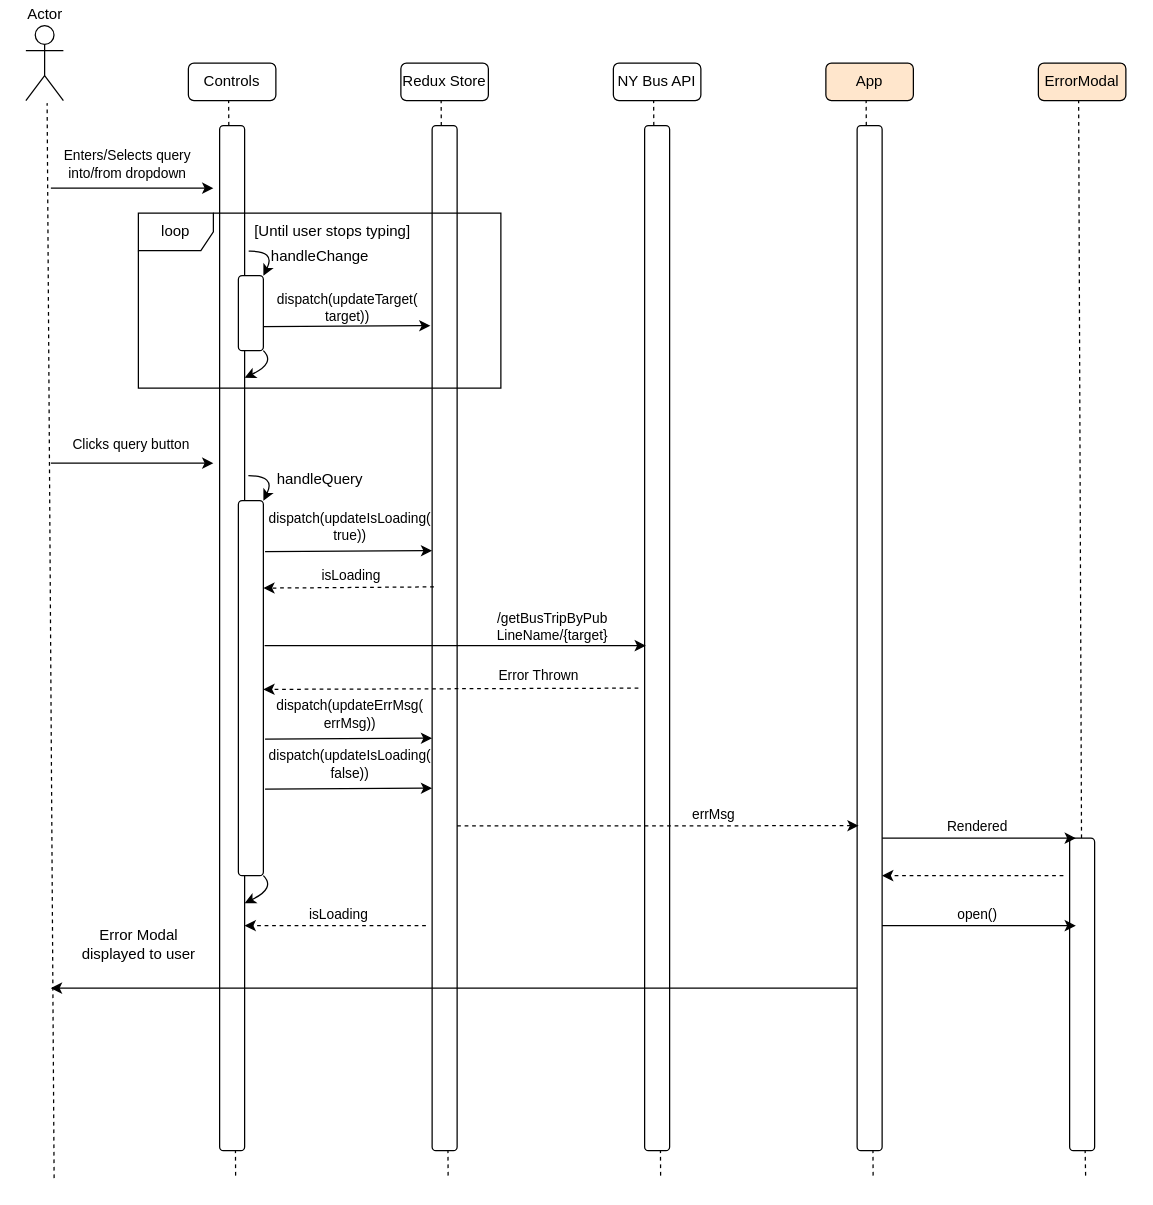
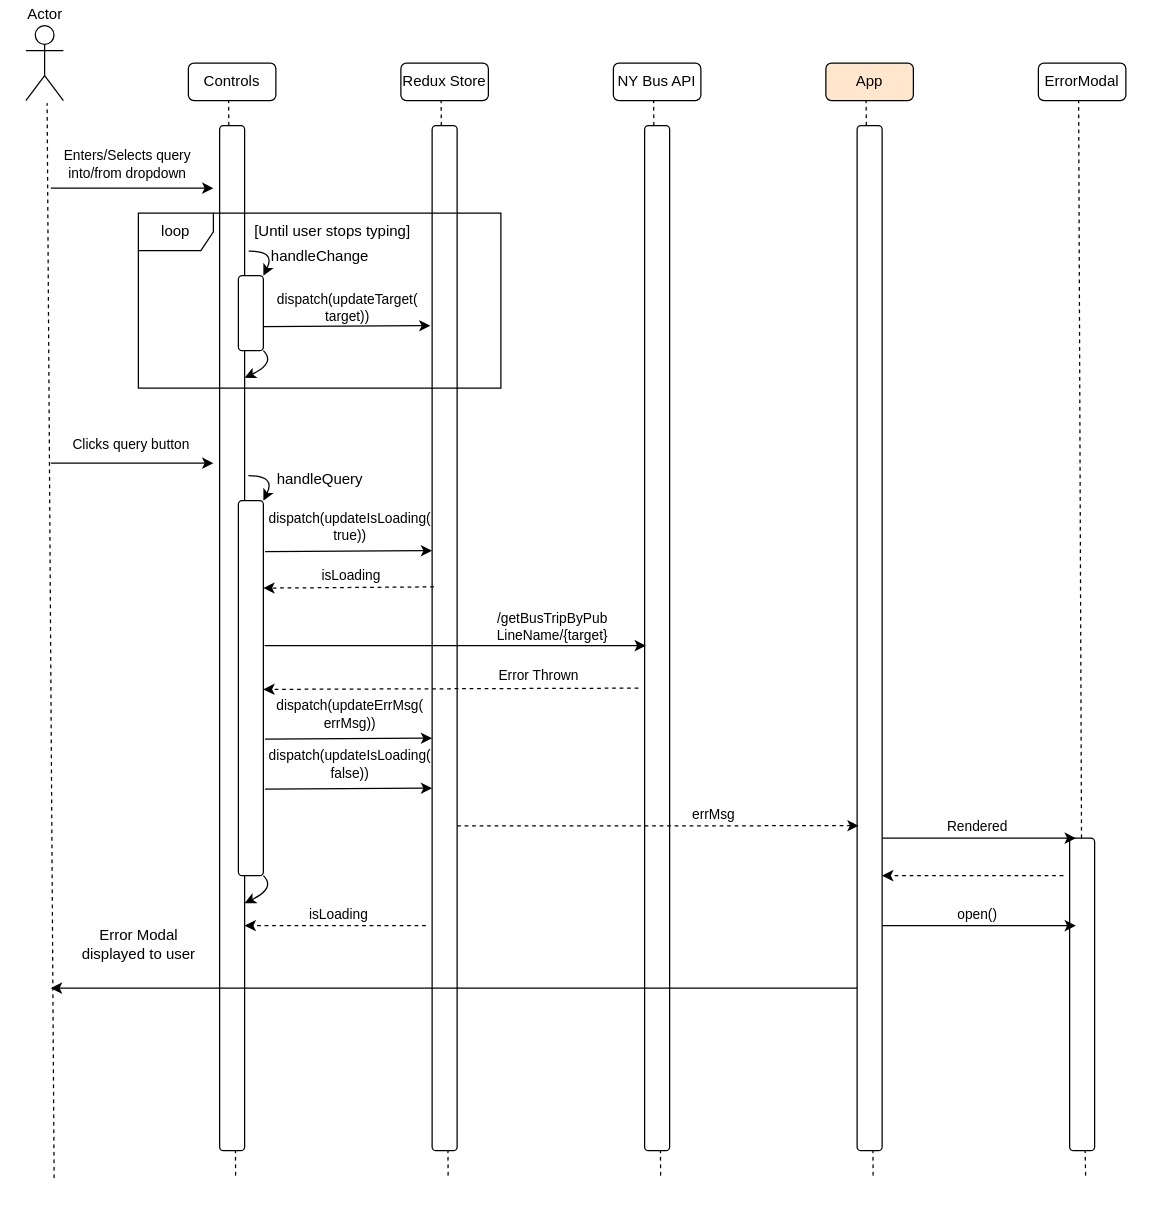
  <mxCell id="0" />
  <mxCell id="1" parent="0" />
  <mxCell id="2" value="Actor" style="shape=umlActor;verticalLabelPosition=top;verticalAlign=bottom;html=1;outlineConnect=0;labelPosition=center;align=center;" vertex="1" parent="1"><mxGeometry x="20" y="20" width="30" height="60" as="geometry" /></mxCell>
  <mxCell id="3" value="" style="endArrow=none;dashed=1;html=1;rounded=0;" edge="1" parent="1"><mxGeometry width="50" height="50" relative="1" as="geometry"><mxPoint x="42.59" y="942" as="sourcePoint" /><mxPoint x="37" y="82" as="targetPoint" /></mxGeometry></mxCell>
  <mxCell id="4" value="Controls" style="rounded=1;whiteSpace=wrap;html=1;" vertex="1" parent="1"><mxGeometry x="150" y="50" width="70" height="30" as="geometry" /></mxCell>
  <mxCell id="5" value="" style="endArrow=none;dashed=1;html=1;rounded=0;" edge="1" parent="1" source="15"><mxGeometry width="50" height="50" relative="1" as="geometry"><mxPoint x="187.8" y="940" as="sourcePoint" /><mxPoint x="182.21" y="80" as="targetPoint" /></mxGeometry></mxCell>
  <mxCell id="6" value="Redux Store" style="rounded=1;whiteSpace=wrap;html=1;" vertex="1" parent="1"><mxGeometry x="320" y="50" width="70" height="30" as="geometry" /></mxCell>
  <mxCell id="7" value="" style="endArrow=none;dashed=1;html=1;rounded=0;" edge="1" parent="1"><mxGeometry width="50" height="50" relative="1" as="geometry"><mxPoint x="357.8" y="940" as="sourcePoint" /><mxPoint x="352.21" y="80" as="targetPoint" /></mxGeometry></mxCell>
  <mxCell id="8" value="NY Bus API" style="rounded=1;whiteSpace=wrap;html=1;" vertex="1" parent="1"><mxGeometry x="490" y="50" width="70" height="30" as="geometry" /></mxCell>
  <mxCell id="9" value="" style="endArrow=none;dashed=1;html=1;rounded=0;" edge="1" parent="1" source="18"><mxGeometry width="50" height="50" relative="1" as="geometry"><mxPoint x="527.8" y="940" as="sourcePoint" /><mxPoint x="522.21" y="80" as="targetPoint" /></mxGeometry></mxCell>
  <mxCell id="10" value="App" style="rounded=1;whiteSpace=wrap;html=1;fillColor=#ffe6cc;" vertex="1" parent="1"><mxGeometry x="660" y="50" width="70" height="30" as="geometry" /></mxCell>
  <mxCell id="11" value="" style="endArrow=none;dashed=1;html=1;rounded=0;" edge="1" parent="1" source="20"><mxGeometry width="50" height="50" relative="1" as="geometry"><mxPoint x="697.8" y="940" as="sourcePoint" /><mxPoint x="692.21" y="80" as="targetPoint" /></mxGeometry></mxCell>
- <mxCell id="12" value="ErrorModal" style="rounded=1;whiteSpace=wrap;html=1;fillColor=#ffe6cc;" vertex="1" parent="1"><mxGeometry x="830" y="50" width="70" height="30" as="geometry" /></mxCell>
+ <mxCell id="12" value="ErrorModal" style="rounded=1;whiteSpace=wrap;html=1;" vertex="1" parent="1"><mxGeometry x="830" y="50" width="70" height="30" as="geometry" /></mxCell>
  <mxCell id="13" value="" style="endArrow=none;dashed=1;html=1;rounded=0;" edge="1" parent="1" source="54"><mxGeometry width="50" height="50" relative="1" as="geometry"><mxPoint x="867.8" y="940" as="sourcePoint" /><mxPoint x="862.21" y="80" as="targetPoint" /></mxGeometry></mxCell>
  <mxCell id="14" value="" style="endArrow=none;dashed=1;html=1;rounded=0;" edge="1" parent="1" target="15"><mxGeometry width="50" height="50" relative="1" as="geometry"><mxPoint x="187.8" y="940" as="sourcePoint" /><mxPoint x="182.21" y="80" as="targetPoint" /></mxGeometry></mxCell>
  <mxCell id="15" value="" style="rounded=1;whiteSpace=wrap;html=1;" vertex="1" parent="1"><mxGeometry x="175" y="100" width="20" height="820" as="geometry" /></mxCell>
  <mxCell id="16" value="" style="rounded=1;whiteSpace=wrap;html=1;" vertex="1" parent="1"><mxGeometry x="345" y="100" width="20" height="820" as="geometry" /></mxCell>
  <mxCell id="17" value="" style="endArrow=none;dashed=1;html=1;rounded=0;" edge="1" parent="1" target="18"><mxGeometry width="50" height="50" relative="1" as="geometry"><mxPoint x="527.8" y="940" as="sourcePoint" /><mxPoint x="522.21" y="80" as="targetPoint" /></mxGeometry></mxCell>
  <mxCell id="18" value="" style="rounded=1;whiteSpace=wrap;html=1;" vertex="1" parent="1"><mxGeometry x="515" y="100" width="20" height="820" as="geometry" /></mxCell>
  <mxCell id="19" value="" style="endArrow=none;dashed=1;html=1;rounded=0;" edge="1" parent="1" target="20"><mxGeometry width="50" height="50" relative="1" as="geometry"><mxPoint x="697.8" y="940" as="sourcePoint" /><mxPoint x="692.21" y="80" as="targetPoint" /></mxGeometry></mxCell>
  <mxCell id="20" value="" style="rounded=1;whiteSpace=wrap;html=1;" vertex="1" parent="1"><mxGeometry x="685" y="100" width="20" height="820" as="geometry" /></mxCell>
  <mxCell id="21" value="" style="endArrow=classic;html=1;rounded=0;" edge="1" parent="1"><mxGeometry width="50" height="50" relative="1" as="geometry"><mxPoint x="40" y="150" as="sourcePoint" /><mxPoint x="170" y="150" as="targetPoint" /></mxGeometry></mxCell>
  <mxCell id="22" value="Enters/Selects query&lt;div&gt;into/from dropdown&lt;/div&gt;" style="edgeLabel;html=1;align=center;verticalAlign=middle;resizable=0;points=[];" vertex="1" connectable="0" parent="21"><mxGeometry x="-0.262" y="3" relative="1" as="geometry"><mxPoint x="12" y="-17" as="offset" /></mxGeometry></mxCell>
  <mxCell id="23" value="loop" style="shape=umlFrame;whiteSpace=wrap;html=1;pointerEvents=0;" vertex="1" parent="1"><mxGeometry x="110" y="170" width="290" height="140" as="geometry" /></mxCell>
  <mxCell id="24" value="[Until user stops typing]" style="text;html=1;align=center;verticalAlign=middle;resizable=0;points=[];autosize=1;strokeColor=none;fillColor=none;" vertex="1" parent="1"><mxGeometry x="190" y="170" width="150" height="30" as="geometry" /></mxCell>
  <mxCell id="25" value="" style="rounded=1;whiteSpace=wrap;html=1;" vertex="1" parent="1"><mxGeometry x="190" y="220" width="20" height="60" as="geometry" /></mxCell>
  <mxCell id="26" value="" style="curved=1;endArrow=classic;html=1;rounded=0;exitX=0.055;exitY=1.015;exitDx=0;exitDy=0;exitPerimeter=0;entryX=1;entryY=0;entryDx=0;entryDy=0;" edge="1" parent="1" source="24" target="25"><mxGeometry width="50" height="50" relative="1" as="geometry"><mxPoint x="220" y="265" as="sourcePoint" /><mxPoint x="270" y="215" as="targetPoint" /><Array as="points"><mxPoint x="220" y="200" /></Array></mxGeometry></mxCell>
  <mxCell id="27" value="" style="curved=1;endArrow=classic;html=1;rounded=0;exitX=0.055;exitY=1.015;exitDx=0;exitDy=0;exitPerimeter=0;entryX=1.002;entryY=0.246;entryDx=0;entryDy=0;entryPerimeter=0;" edge="1" parent="1" target="15"><mxGeometry width="50" height="50" relative="1" as="geometry"><mxPoint x="210" y="280" as="sourcePoint" /><mxPoint x="222" y="300" as="targetPoint" /><Array as="points"><mxPoint x="220" y="290" /></Array></mxGeometry></mxCell>
  <mxCell id="28" value="handleChange" style="text;html=1;align=center;verticalAlign=middle;resizable=0;points=[];autosize=1;strokeColor=none;fillColor=none;" vertex="1" parent="1"><mxGeometry x="205" y="190" width="100" height="30" as="geometry" /></mxCell>
  <mxCell id="29" value="" style="endArrow=classic;html=1;rounded=0;exitX=1;exitY=0.5;exitDx=0;exitDy=0;entryX=-0.068;entryY=0.182;entryDx=0;entryDy=0;entryPerimeter=0;" edge="1" parent="1"><mxGeometry width="50" height="50" relative="1" as="geometry"><mxPoint x="210" y="260.76" as="sourcePoint" /><mxPoint x="343.64" y="260" as="targetPoint" /></mxGeometry></mxCell>
  <mxCell id="30" value="dispatch(updateTarget(&lt;div&gt;target))&lt;/div&gt;" style="edgeLabel;html=1;align=center;verticalAlign=middle;resizable=0;points=[];" vertex="1" connectable="0" parent="29"><mxGeometry x="-0.215" relative="1" as="geometry"><mxPoint x="15" y="-15" as="offset" /></mxGeometry></mxCell>
  <mxCell id="31" value="" style="endArrow=classic;html=1;rounded=0;" edge="1" parent="1"><mxGeometry width="50" height="50" relative="1" as="geometry"><mxPoint x="40" y="370" as="sourcePoint" /><mxPoint x="170" y="370" as="targetPoint" /></mxGeometry></mxCell>
  <mxCell id="32" value="Clicks query button" style="edgeLabel;html=1;align=center;verticalAlign=middle;resizable=0;points=[];" vertex="1" connectable="0" parent="31"><mxGeometry x="-0.262" y="3" relative="1" as="geometry"><mxPoint x="15" y="-13" as="offset" /></mxGeometry></mxCell>
  <mxCell id="33" value="" style="rounded=1;whiteSpace=wrap;html=1;" vertex="1" parent="1"><mxGeometry x="190" y="400" width="20" height="300" as="geometry" /></mxCell>
  <mxCell id="34" value="" style="curved=1;endArrow=classic;html=1;rounded=0;exitX=0.055;exitY=1.015;exitDx=0;exitDy=0;exitPerimeter=0;entryX=1;entryY=0;entryDx=0;entryDy=0;" edge="1" parent="1" target="33"><mxGeometry width="50" height="50" relative="1" as="geometry"><mxPoint x="198" y="380" as="sourcePoint" /><mxPoint x="270" y="395" as="targetPoint" /><Array as="points"><mxPoint x="220" y="380" /></Array></mxGeometry></mxCell>
  <mxCell id="35" value="" style="curved=1;endArrow=classic;html=1;rounded=0;exitX=0.055;exitY=1.015;exitDx=0;exitDy=0;exitPerimeter=0;entryX=1.002;entryY=0.246;entryDx=0;entryDy=0;entryPerimeter=0;" edge="1" parent="1"><mxGeometry width="50" height="50" relative="1" as="geometry"><mxPoint x="210" y="700" as="sourcePoint" /><mxPoint x="195" y="722" as="targetPoint" /><Array as="points"><mxPoint x="220" y="710" /></Array></mxGeometry></mxCell>
  <mxCell id="36" value="handleQuery" style="text;html=1;align=center;verticalAlign=middle;resizable=0;points=[];autosize=1;strokeColor=none;fillColor=none;" vertex="1" parent="1"><mxGeometry x="210" y="368" width="90" height="30" as="geometry" /></mxCell>
  <mxCell id="37" value="" style="endArrow=classic;html=1;rounded=0;exitX=1;exitY=0.5;exitDx=0;exitDy=0;entryX=-0.068;entryY=0.182;entryDx=0;entryDy=0;entryPerimeter=0;" edge="1" parent="1"><mxGeometry width="50" height="50" relative="1" as="geometry"><mxPoint x="211.36" y="440.76" as="sourcePoint" /><mxPoint x="345" y="440" as="targetPoint" /></mxGeometry></mxCell>
  <mxCell id="38" value="dispatch(updateIsLoading(&lt;div&gt;true))&lt;/div&gt;" style="edgeLabel;html=1;align=center;verticalAlign=middle;resizable=0;points=[];" vertex="1" connectable="0" parent="37"><mxGeometry x="-0.215" relative="1" as="geometry"><mxPoint x="15" y="-20" as="offset" /></mxGeometry></mxCell>
  <mxCell id="39" value="" style="endArrow=classic;dashed=1;html=1;rounded=0;endFill=1;exitX=0.07;exitY=0.45;exitDx=0;exitDy=0;exitPerimeter=0;" edge="1" parent="1" source="16"><mxGeometry width="50" height="50" relative="1" as="geometry"><mxPoint x="340" y="470" as="sourcePoint" /><mxPoint x="210" y="470" as="targetPoint" /></mxGeometry></mxCell>
  <mxCell id="40" value="isLoading" style="edgeLabel;html=1;align=center;verticalAlign=middle;resizable=0;points=[];" vertex="1" connectable="0" parent="39"><mxGeometry x="0.419" y="3" relative="1" as="geometry"><mxPoint x="30" y="-13" as="offset" /></mxGeometry></mxCell>
  <mxCell id="41" value="" style="endArrow=classic;html=1;rounded=0;" edge="1" parent="1"><mxGeometry width="50" height="50" relative="1" as="geometry"><mxPoint x="211" y="516" as="sourcePoint" /><mxPoint x="516" y="516" as="targetPoint" /></mxGeometry></mxCell>
  <mxCell id="42" value="/getBusTripByPub&lt;div&gt;LineName/{target}&lt;/div&gt;" style="edgeLabel;html=1;align=center;verticalAlign=middle;resizable=0;points=[];" vertex="1" connectable="0" parent="41"><mxGeometry x="0.163" relative="1" as="geometry"><mxPoint x="52" y="-16" as="offset" /></mxGeometry></mxCell>
  <mxCell id="43" value="" style="endArrow=classic;dashed=1;html=1;rounded=0;endFill=1;" edge="1" parent="1"><mxGeometry width="50" height="50" relative="1" as="geometry"><mxPoint x="510" y="550" as="sourcePoint" /><mxPoint x="210" y="551" as="targetPoint" /></mxGeometry></mxCell>
  <mxCell id="44" value="Error Thrown" style="edgeLabel;html=1;align=center;verticalAlign=middle;resizable=0;points=[];" vertex="1" connectable="0" parent="43"><mxGeometry x="0.419" y="3" relative="1" as="geometry"><mxPoint x="132" y="-14" as="offset" /></mxGeometry></mxCell>
  <mxCell id="45" value="" style="endArrow=classic;html=1;rounded=0;exitX=1;exitY=0.5;exitDx=0;exitDy=0;entryX=-0.068;entryY=0.182;entryDx=0;entryDy=0;entryPerimeter=0;" edge="1" parent="1"><mxGeometry width="50" height="50" relative="1" as="geometry"><mxPoint x="211.36" y="590.76" as="sourcePoint" /><mxPoint x="345" y="590" as="targetPoint" /></mxGeometry></mxCell>
  <mxCell id="46" value="dispatch(updateErrMsg(&lt;div&gt;errMsg))&lt;/div&gt;" style="edgeLabel;html=1;align=center;verticalAlign=middle;resizable=0;points=[];" vertex="1" connectable="0" parent="45"><mxGeometry x="-0.215" relative="1" as="geometry"><mxPoint x="15" y="-20" as="offset" /></mxGeometry></mxCell>
  <mxCell id="47" value="" style="endArrow=classic;html=1;rounded=0;exitX=1;exitY=0.5;exitDx=0;exitDy=0;entryX=-0.068;entryY=0.182;entryDx=0;entryDy=0;entryPerimeter=0;" edge="1" parent="1"><mxGeometry width="50" height="50" relative="1" as="geometry"><mxPoint x="211.36" y="630.76" as="sourcePoint" /><mxPoint x="345" y="630" as="targetPoint" /></mxGeometry></mxCell>
  <mxCell id="48" value="dispatch(updateIsLoading(&lt;div&gt;false))&lt;/div&gt;" style="edgeLabel;html=1;align=center;verticalAlign=middle;resizable=0;points=[];" vertex="1" connectable="0" parent="47"><mxGeometry x="-0.215" relative="1" as="geometry"><mxPoint x="15" y="-20" as="offset" /></mxGeometry></mxCell>
  <mxCell id="49" value="" style="endArrow=classic;dashed=1;html=1;rounded=0;exitX=0;exitY=0.609;exitDx=0;exitDy=0;exitPerimeter=0;endFill=1;entryX=0.059;entryY=0.683;entryDx=0;entryDy=0;entryPerimeter=0;" edge="1" parent="1" target="20"><mxGeometry width="50" height="50" relative="1" as="geometry"><mxPoint x="365" y="660.24" as="sourcePoint" /><mxPoint x="545" y="660" as="targetPoint" /></mxGeometry></mxCell>
  <mxCell id="50" value="errMsg" style="edgeLabel;html=1;align=center;verticalAlign=middle;resizable=0;points=[];" vertex="1" connectable="0" parent="49"><mxGeometry x="0.419" y="3" relative="1" as="geometry"><mxPoint x="-23" y="-7" as="offset" /></mxGeometry></mxCell>
  <mxCell id="51" value="" style="endArrow=classic;dashed=1;html=1;rounded=0;endFill=1;" edge="1" parent="1"><mxGeometry width="50" height="50" relative="1" as="geometry"><mxPoint x="340" y="740" as="sourcePoint" /><mxPoint x="195" y="740" as="targetPoint" /></mxGeometry></mxCell>
  <mxCell id="52" value="isLoading" style="edgeLabel;html=1;align=center;verticalAlign=middle;resizable=0;points=[];" vertex="1" connectable="0" parent="51"><mxGeometry x="0.419" y="3" relative="1" as="geometry"><mxPoint x="32" y="-13" as="offset" /></mxGeometry></mxCell>
  <mxCell id="53" value="" style="endArrow=none;dashed=1;html=1;rounded=0;" edge="1" parent="1" target="54"><mxGeometry width="50" height="50" relative="1" as="geometry"><mxPoint x="867.8" y="940" as="sourcePoint" /><mxPoint x="862.21" y="80" as="targetPoint" /></mxGeometry></mxCell>
  <mxCell id="54" value="" style="rounded=1;whiteSpace=wrap;html=1;" vertex="1" parent="1"><mxGeometry x="855" y="670" width="20" height="250" as="geometry" /></mxCell>
  <mxCell id="55" value="" style="endArrow=classic;html=1;rounded=0;entryX=0.25;entryY=0;entryDx=0;entryDy=0;" edge="1" parent="1" target="54"><mxGeometry width="50" height="50" relative="1" as="geometry"><mxPoint x="705" y="670" as="sourcePoint" /><mxPoint x="755" y="620" as="targetPoint" /></mxGeometry></mxCell>
  <mxCell id="56" value="Rendered" style="edgeLabel;html=1;align=center;verticalAlign=middle;resizable=0;points=[];" vertex="1" connectable="0" parent="55"><mxGeometry x="-0.256" y="3" relative="1" as="geometry"><mxPoint x="17" y="-7" as="offset" /></mxGeometry></mxCell>
  <mxCell id="57" value="" style="endArrow=classic;dashed=1;html=1;rounded=0;endFill=1;" edge="1" parent="1"><mxGeometry width="50" height="50" relative="1" as="geometry"><mxPoint x="850" y="700" as="sourcePoint" /><mxPoint x="705" y="700" as="targetPoint" /></mxGeometry></mxCell>
  <mxCell id="58" value="" style="endArrow=classic;html=1;rounded=0;entryX=0.25;entryY=0;entryDx=0;entryDy=0;" edge="1" parent="1"><mxGeometry width="50" height="50" relative="1" as="geometry"><mxPoint x="705" y="740" as="sourcePoint" /><mxPoint x="860" y="740" as="targetPoint" /></mxGeometry></mxCell>
  <mxCell id="59" value="open()" style="edgeLabel;html=1;align=center;verticalAlign=middle;resizable=0;points=[];" vertex="1" connectable="0" parent="58"><mxGeometry x="-0.256" y="3" relative="1" as="geometry"><mxPoint x="17" y="-7" as="offset" /></mxGeometry></mxCell>
  <mxCell id="60" value="" style="endArrow=classic;html=1;rounded=0;" edge="1" parent="1"><mxGeometry width="50" height="50" relative="1" as="geometry"><mxPoint x="685" y="790" as="sourcePoint" /><mxPoint x="40" y="790" as="targetPoint" /></mxGeometry></mxCell>
  <mxCell id="61" value="Error Modal&lt;div&gt;displayed to user&lt;/div&gt;" style="text;html=1;align=center;verticalAlign=middle;resizable=0;points=[];autosize=1;strokeColor=none;fillColor=none;" vertex="1" parent="1"><mxGeometry x="55" y="735" width="110" height="40" as="geometry" /></mxCell>
